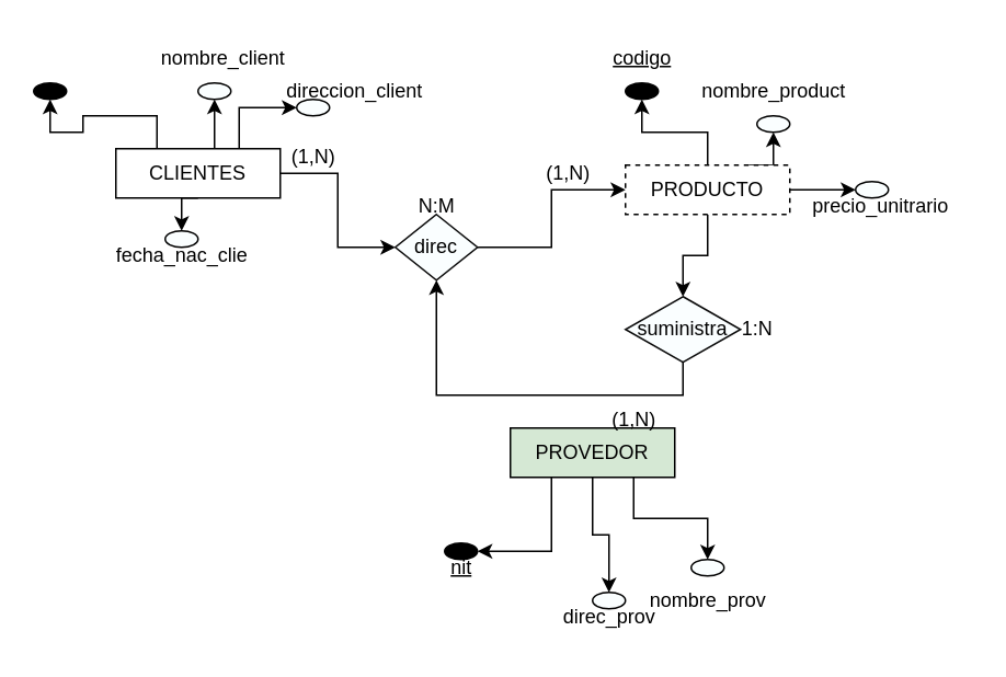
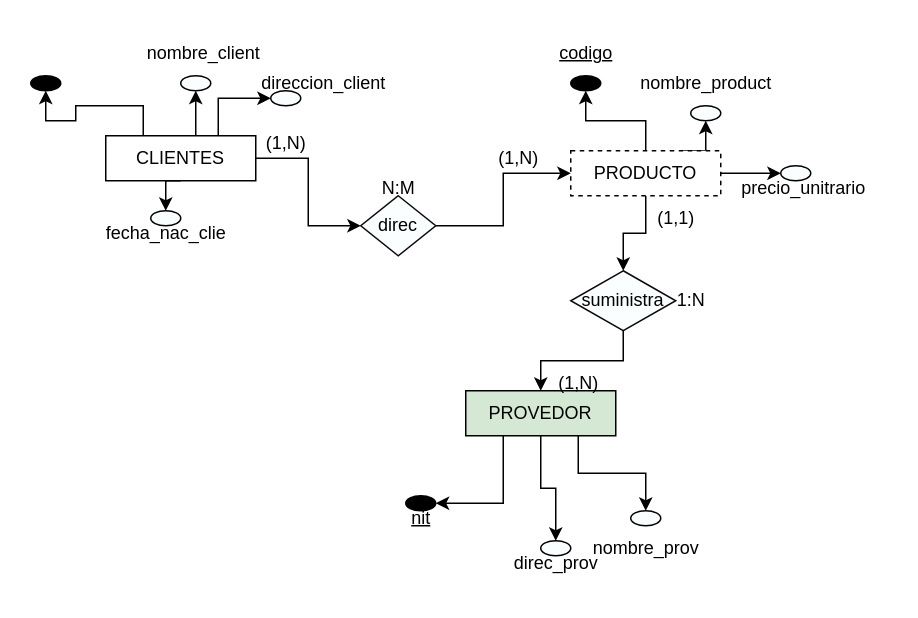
  <mxCell id="0" />
  <mxCell id="1" parent="0" />
  <mxCell id="2" style="edgeStyle=orthogonalEdgeStyle;rounded=0;orthogonalLoop=1;jettySize=auto;html=1;exitX=0.25;exitY=1;exitDx=0;exitDy=0;entryX=1;entryY=0.5;entryDx=0;entryDy=0;" edge="1" parent="1" source="5" target="28"><mxGeometry relative="1" as="geometry" /></mxCell>
  <mxCell id="3" style="edgeStyle=orthogonalEdgeStyle;rounded=0;orthogonalLoop=1;jettySize=auto;html=1;exitX=0.5;exitY=1;exitDx=0;exitDy=0;entryX=0.5;entryY=0;entryDx=0;entryDy=0;" edge="1" parent="1" source="5" target="31"><mxGeometry relative="1" as="geometry" /></mxCell>
  <mxCell id="4" style="edgeStyle=orthogonalEdgeStyle;rounded=0;orthogonalLoop=1;jettySize=auto;html=1;exitX=0.75;exitY=1;exitDx=0;exitDy=0;entryX=0.5;entryY=0;entryDx=0;entryDy=0;" edge="1" parent="1" source="5" target="32"><mxGeometry relative="1" as="geometry" /></mxCell>
  <mxCell id="5" value="PROVEDOR" style="rounded=0;whiteSpace=wrap;html=1;fillColor=#d5e8d4;" vertex="1" parent="1"><mxGeometry x="310" y="260" width="100" height="30" as="geometry" /></mxCell>
  <mxCell id="6" style="edgeStyle=orthogonalEdgeStyle;rounded=0;orthogonalLoop=1;jettySize=auto;html=1;exitX=0.25;exitY=0;exitDx=0;exitDy=0;entryX=0.5;entryY=1;entryDx=0;entryDy=0;" edge="1" parent="1" source="11" target="17"><mxGeometry relative="1" as="geometry" /></mxCell>
  <mxCell id="7" style="edgeStyle=orthogonalEdgeStyle;rounded=0;orthogonalLoop=1;jettySize=auto;html=1;exitX=0.5;exitY=0;exitDx=0;exitDy=0;entryX=0.5;entryY=1;entryDx=0;entryDy=0;" edge="1" parent="1" source="11" target="18"><mxGeometry relative="1" as="geometry" /></mxCell>
  <mxCell id="8" style="edgeStyle=orthogonalEdgeStyle;rounded=0;orthogonalLoop=1;jettySize=auto;html=1;exitX=0.75;exitY=0;exitDx=0;exitDy=0;entryX=0;entryY=0.5;entryDx=0;entryDy=0;" edge="1" parent="1" source="11" target="19"><mxGeometry relative="1" as="geometry" /></mxCell>
  <mxCell id="9" style="edgeStyle=orthogonalEdgeStyle;rounded=0;orthogonalLoop=1;jettySize=auto;html=1;exitX=0.5;exitY=1;exitDx=0;exitDy=0;entryX=0.5;entryY=0;entryDx=0;entryDy=0;" edge="1" parent="1" source="11" target="20"><mxGeometry relative="1" as="geometry" /></mxCell>
  <mxCell id="10" style="edgeStyle=orthogonalEdgeStyle;rounded=0;orthogonalLoop=1;jettySize=auto;html=1;exitX=1;exitY=0.5;exitDx=0;exitDy=0;entryX=0;entryY=0.5;entryDx=0;entryDy=0;" edge="1" parent="1" source="11" target="36"><mxGeometry relative="1" as="geometry" /></mxCell>
  <mxCell id="11" value="CLIENTES" style="rounded=0;whiteSpace=wrap;html=1;" vertex="1" parent="1"><mxGeometry x="70" y="90" width="100" height="30" as="geometry" /></mxCell>
  <mxCell id="12" style="edgeStyle=orthogonalEdgeStyle;rounded=0;orthogonalLoop=1;jettySize=auto;html=1;exitX=0.5;exitY=0;exitDx=0;exitDy=0;entryX=0.5;entryY=1;entryDx=0;entryDy=0;" edge="1" parent="1" source="16" target="24"><mxGeometry relative="1" as="geometry" /></mxCell>
  <mxCell id="13" style="edgeStyle=orthogonalEdgeStyle;rounded=0;orthogonalLoop=1;jettySize=auto;html=1;exitX=0.75;exitY=0;exitDx=0;exitDy=0;entryX=0.5;entryY=1;entryDx=0;entryDy=0;" edge="1" parent="1" source="16" target="25"><mxGeometry relative="1" as="geometry" /></mxCell>
  <mxCell id="14" style="edgeStyle=orthogonalEdgeStyle;rounded=0;orthogonalLoop=1;jettySize=auto;html=1;entryX=0.5;entryY=0;entryDx=0;entryDy=0;" edge="1" parent="1" source="16" target="38"><mxGeometry relative="1" as="geometry" /></mxCell>
  <mxCell id="15" style="edgeStyle=orthogonalEdgeStyle;rounded=0;orthogonalLoop=1;jettySize=auto;html=1;exitX=1;exitY=0.5;exitDx=0;exitDy=0;entryX=0;entryY=0.5;entryDx=0;entryDy=0;" edge="1" parent="1" source="16" target="42"><mxGeometry relative="1" as="geometry" /></mxCell>
  <mxCell id="16" value="PRODUCTO" style="rounded=0;whiteSpace=wrap;html=1;dashed=1;" vertex="1" parent="1"><mxGeometry x="380" y="100" width="100" height="30" as="geometry" /></mxCell>
  <mxCell id="17" value="" style="ellipse;whiteSpace=wrap;html=1;fillColor=#000000;" vertex="1" parent="1"><mxGeometry x="20" y="50" width="20" height="10" as="geometry" /></mxCell>
  <mxCell id="18" value="" style="ellipse;whiteSpace=wrap;html=1;fillColor=#FAFEFF;" vertex="1" parent="1"><mxGeometry x="120" y="50" width="20" height="10" as="geometry" /></mxCell>
  <mxCell id="19" value="" style="ellipse;whiteSpace=wrap;html=1;fillColor=#FAFEFF;" vertex="1" parent="1"><mxGeometry x="180" y="60" width="20" height="10" as="geometry" /></mxCell>
  <mxCell id="20" value="" style="ellipse;whiteSpace=wrap;html=1;fillColor=#FAFEFF;" vertex="1" parent="1"><mxGeometry x="100" y="140" width="20" height="10" as="geometry" /></mxCell>
  <mxCell id="21" value="fecha_nac_clie" style="text;html=1;align=center;verticalAlign=middle;resizable=0;points=[];autosize=1;strokeColor=none;fillColor=none;" vertex="1" parent="1"><mxGeometry x="60" y="140" width="100" height="30" as="geometry" /></mxCell>
  <mxCell id="22" value="nombre_client" style="text;html=1;align=center;verticalAlign=middle;resizable=0;points=[];autosize=1;strokeColor=none;fillColor=none;" vertex="1" parent="1"><mxGeometry x="85" y="20" width="100" height="30" as="geometry" /></mxCell>
  <mxCell id="23" value="direccion_client" style="text;html=1;align=center;verticalAlign=middle;resizable=0;points=[];autosize=1;strokeColor=none;fillColor=none;" vertex="1" parent="1"><mxGeometry x="160" y="40" width="110" height="30" as="geometry" /></mxCell>
  <mxCell id="24" value="" style="ellipse;whiteSpace=wrap;html=1;fillColor=#000000;" vertex="1" parent="1"><mxGeometry x="380" y="50" width="20" height="10" as="geometry" /></mxCell>
  <mxCell id="25" value="" style="ellipse;whiteSpace=wrap;html=1;fillColor=#FAFEFF;" vertex="1" parent="1"><mxGeometry x="460" y="70" width="20" height="10" as="geometry" /></mxCell>
  <mxCell id="26" value="nombre_product" style="text;html=1;align=center;verticalAlign=middle;resizable=0;points=[];autosize=1;strokeColor=none;fillColor=none;" vertex="1" parent="1"><mxGeometry x="415" y="40" width="110" height="30" as="geometry" /></mxCell>
  <mxCell id="27" value="&lt;u&gt;codigo&lt;/u&gt;" style="text;html=1;align=center;verticalAlign=middle;resizable=0;points=[];autosize=1;strokeColor=none;fillColor=none;" vertex="1" parent="1"><mxGeometry x="360" y="20" width="60" height="30" as="geometry" /></mxCell>
  <mxCell id="28" value="" style="ellipse;whiteSpace=wrap;html=1;fillColor=#000000;" vertex="1" parent="1"><mxGeometry x="270" y="330" width="20" height="10" as="geometry" /></mxCell>
  <mxCell id="29" value="&lt;u&gt;nit&lt;/u&gt;" style="text;html=1;align=center;verticalAlign=middle;resizable=0;points=[];autosize=1;strokeColor=none;fillColor=none;" vertex="1" parent="1"><mxGeometry x="260" y="330" width="40" height="30" as="geometry" /></mxCell>
  <mxCell id="30" value="direc_prov" style="text;html=1;align=center;verticalAlign=middle;resizable=0;points=[];autosize=1;strokeColor=none;fillColor=none;" vertex="1" parent="1"><mxGeometry x="330" y="360" width="80" height="30" as="geometry" /></mxCell>
  <mxCell id="31" value="" style="ellipse;whiteSpace=wrap;html=1;fillColor=#FAFEFF;" vertex="1" parent="1"><mxGeometry x="360" y="360" width="20" height="10" as="geometry" /></mxCell>
  <mxCell id="32" value="" style="ellipse;whiteSpace=wrap;html=1;fillColor=#FAFEFF;" vertex="1" parent="1"><mxGeometry x="420" y="340" width="20" height="10" as="geometry" /></mxCell>
  <mxCell id="33" style="edgeStyle=orthogonalEdgeStyle;rounded=0;orthogonalLoop=1;jettySize=auto;html=1;exitX=0.5;exitY=1;exitDx=0;exitDy=0;" edge="1" parent="1" source="5" target="5"><mxGeometry relative="1" as="geometry" /></mxCell>
  <mxCell id="34" value="nombre_prov" style="text;html=1;align=center;verticalAlign=middle;resizable=0;points=[];autosize=1;strokeColor=none;fillColor=none;" vertex="1" parent="1"><mxGeometry x="385" y="350" width="90" height="30" as="geometry" /></mxCell>
  <mxCell id="35" style="edgeStyle=orthogonalEdgeStyle;rounded=0;orthogonalLoop=1;jettySize=auto;html=1;exitX=1;exitY=0.5;exitDx=0;exitDy=0;entryX=0;entryY=0.5;entryDx=0;entryDy=0;" edge="1" parent="1" source="36" target="16"><mxGeometry relative="1" as="geometry" /></mxCell>
  <mxCell id="36" value="direc" style="rhombus;whiteSpace=wrap;html=1;strokeColor=#0A0A0A;fillColor=#FAFEFF;" vertex="1" parent="1"><mxGeometry x="240" y="130" width="50" height="40" as="geometry" /></mxCell>
- <mxCell id="37" style="edgeStyle=orthogonalEdgeStyle;rounded=0;orthogonalLoop=1;jettySize=auto;html=1;exitX=0.5;exitY=1;exitDx=0;exitDy=0;" edge="1" parent="1" source="38" target="36"><mxGeometry relative="1" as="geometry" /></mxCell>
+ <mxCell id="37" style="edgeStyle=orthogonalEdgeStyle;rounded=0;orthogonalLoop=1;jettySize=auto;html=1;exitX=0.5;exitY=1;exitDx=0;exitDy=0;entryX=0.5;entryY=0;entryDx=0;entryDy=0;" edge="1" parent="1" source="38" target="5"><mxGeometry relative="1" as="geometry" /></mxCell>
  <mxCell id="38" value="suministra" style="rhombus;whiteSpace=wrap;html=1;strokeColor=#0A0A0A;fillColor=#FAFEFF;" vertex="1" parent="1"><mxGeometry x="380" y="180" width="70" height="40" as="geometry" /></mxCell>
  <mxCell id="39" value="(1,N)" style="text;html=1;align=center;verticalAlign=middle;resizable=0;points=[];autosize=1;strokeColor=none;fillColor=none;" vertex="1" parent="1"><mxGeometry x="165" y="80" width="50" height="30" as="geometry" /></mxCell>
  <mxCell id="40" value="(1,N)" style="text;html=1;align=center;verticalAlign=middle;resizable=0;points=[];autosize=1;strokeColor=none;fillColor=none;" vertex="1" parent="1"><mxGeometry x="320" y="90" width="50" height="30" as="geometry" /></mxCell>
  <mxCell id="41" value="N:M" style="text;html=1;align=center;verticalAlign=middle;resizable=0;points=[];autosize=1;strokeColor=none;fillColor=none;" vertex="1" parent="1"><mxGeometry x="240" y="110" width="50" height="30" as="geometry" /></mxCell>
  <mxCell id="42" value="" style="ellipse;whiteSpace=wrap;html=1;fillColor=#FAFEFF;" vertex="1" parent="1"><mxGeometry x="520" y="110" width="20" height="10" as="geometry" /></mxCell>
  <mxCell id="43" value="precio_unitrario" style="text;html=1;align=center;verticalAlign=middle;resizable=0;points=[];autosize=1;strokeColor=none;fillColor=none;" vertex="1" parent="1"><mxGeometry x="480" y="110" width="110" height="30" as="geometry" /></mxCell>
+ <mxCell id="44" value="(1,1)" style="text;html=1;align=center;verticalAlign=middle;resizable=0;points=[];autosize=1;strokeColor=none;fillColor=none;" vertex="1" parent="1"><mxGeometry x="425" y="130" width="50" height="30" as="geometry" /></mxCell>
  <mxCell id="45" value="(1,N)" style="text;html=1;align=center;verticalAlign=middle;resizable=0;points=[];autosize=1;strokeColor=none;fillColor=none;" vertex="1" parent="1"><mxGeometry x="360" y="240" width="50" height="30" as="geometry" /></mxCell>
  <mxCell id="46" value="1:N" style="text;html=1;align=center;verticalAlign=middle;resizable=0;points=[];autosize=1;strokeColor=none;fillColor=none;" vertex="1" parent="1"><mxGeometry x="440" y="185" width="40" height="30" as="geometry" /></mxCell>
